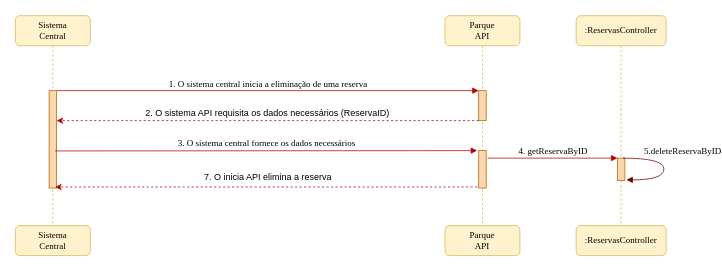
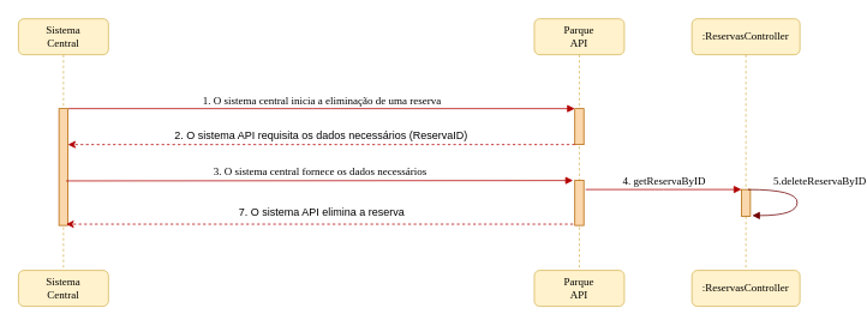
  <mxCell id="0" />
  <mxCell id="1" parent="0" />
  <mxCell id="2" value="Parque&lt;br&gt;API" style="shape=umlLifeline;perimeter=lifelinePerimeter;whiteSpace=wrap;html=1;container=1;collapsible=0;recursiveResize=0;outlineConnect=0;rounded=1;shadow=0;comic=0;labelBackgroundColor=none;strokeWidth=1;fontFamily=Verdana;fontSize=12;align=center;fillColor=#fff2cc;strokeColor=#d6b656;" parent="1" vertex="1"><mxGeometry x="593" y="20" width="100" height="280" as="geometry" /></mxCell>
  <mxCell id="3" value="" style="html=1;points=[];perimeter=orthogonalPerimeter;rounded=0;shadow=0;comic=0;labelBackgroundColor=none;strokeWidth=1;fontFamily=Verdana;fontSize=12;align=center;fillColor=#fad7ac;strokeColor=#b46504;" parent="2" vertex="1"><mxGeometry x="45" y="100" width="10" height="40" as="geometry" /></mxCell>
  <mxCell id="4" value="" style="html=1;points=[];perimeter=orthogonalPerimeter;rounded=0;shadow=0;comic=0;labelBackgroundColor=none;strokeWidth=1;fontFamily=Verdana;fontSize=12;align=center;fillColor=#fad7ac;strokeColor=#b46504;" vertex="1" parent="2"><mxGeometry x="45" y="180" width="10" height="50" as="geometry" /></mxCell>
  <mxCell id="5" value="1. O sistema central inicia a eliminação de uma reserva" style="html=1;verticalAlign=bottom;endArrow=block;entryX=0;entryY=0;labelBackgroundColor=none;fontFamily=Verdana;fontSize=12;edgeStyle=elbowEdgeStyle;elbow=vertical;exitX=1;exitY=0;exitDx=0;exitDy=0;exitPerimeter=0;fillColor=#e51400;strokeColor=#B20000;" parent="1" target="3" edge="1"><mxGeometry relative="1" as="geometry"><mxPoint x="75" y="120" as="sourcePoint" /></mxGeometry></mxCell>
  <mxCell id="6" value="" style="endArrow=classic;html=1;dashed=1;entryX=1.6;entryY=0.227;entryDx=0;entryDy=0;entryPerimeter=0;fillColor=#e51400;strokeColor=#B20000;" parent="1" edge="1"><mxGeometry width="50" height="50" relative="1" as="geometry"><mxPoint x="638" y="160" as="sourcePoint" /><mxPoint x="75" y="160" as="targetPoint" /></mxGeometry></mxCell>
- <mxCell id="7" value="7. O inicia API elimina a reserva" style="text;html=1;strokeColor=none;fillColor=none;align=center;verticalAlign=middle;whiteSpace=wrap;rounded=0;" parent="1" vertex="1"><mxGeometry x="111.5" y="226" width="490" height="20" as="geometry" /></mxCell>
+ <mxCell id="7" value="7. O sistema API elimina a reserva" style="text;html=1;strokeColor=none;fillColor=none;align=center;verticalAlign=middle;whiteSpace=wrap;rounded=0;" parent="1" vertex="1"><mxGeometry x="111.5" y="226" width="490" height="20" as="geometry" /></mxCell>
  <mxCell id="8" value="Sistema&lt;br&gt;Central" style="shape=umlLifeline;perimeter=lifelinePerimeter;whiteSpace=wrap;html=1;container=1;collapsible=0;recursiveResize=0;outlineConnect=0;rounded=1;shadow=0;comic=0;labelBackgroundColor=none;strokeWidth=1;fontFamily=Verdana;fontSize=12;align=center;fillColor=#fff2cc;strokeColor=#d6b656;" parent="1" vertex="1"><mxGeometry x="20" y="20" width="100" height="280" as="geometry" /></mxCell>
  <mxCell id="9" value="" style="html=1;points=[];perimeter=orthogonalPerimeter;rounded=0;shadow=0;comic=0;labelBackgroundColor=none;strokeWidth=1;fontFamily=Verdana;fontSize=12;align=center;fillColor=#fad7ac;strokeColor=#b46504;" parent="8" vertex="1"><mxGeometry x="45" y="100" width="10" height="130" as="geometry" /></mxCell>
  <mxCell id="10" value="" style="endArrow=classic;html=1;dashed=1;entryX=1.6;entryY=0.227;entryDx=0;entryDy=0;entryPerimeter=0;fillColor=#e51400;strokeColor=#B20000;" parent="1" edge="1"><mxGeometry width="50" height="50" relative="1" as="geometry"><mxPoint x="636" y="248.57" as="sourcePoint" /><mxPoint x="73" y="248.57" as="targetPoint" /></mxGeometry></mxCell>
  <mxCell id="11" value="3. O sistema central fornece os dados necessários" style="html=1;verticalAlign=bottom;endArrow=block;entryX=0;entryY=0;labelBackgroundColor=none;fontFamily=Verdana;fontSize=12;edgeStyle=elbowEdgeStyle;elbow=vertical;exitX=1;exitY=0;exitDx=0;exitDy=0;exitPerimeter=0;fillColor=#e51400;strokeColor=#B20000;" parent="1" edge="1"><mxGeometry relative="1" as="geometry"><mxPoint x="73" y="200.43" as="sourcePoint" /><mxPoint x="636" y="200.43" as="targetPoint" /></mxGeometry></mxCell>
  <mxCell id="12" value="2. O sistema API requisita os dados necessários (ReservaID)" style="text;html=1;strokeColor=none;fillColor=none;align=center;verticalAlign=middle;whiteSpace=wrap;rounded=0;" parent="1" vertex="1"><mxGeometry x="103" y="140" width="507" height="20" as="geometry" /></mxCell>
  <mxCell id="13" value=":ReservasController" style="shape=umlLifeline;perimeter=lifelinePerimeter;whiteSpace=wrap;html=1;container=1;collapsible=0;recursiveResize=0;outlineConnect=0;rounded=1;shadow=0;comic=0;labelBackgroundColor=none;strokeWidth=1;fontFamily=Verdana;fontSize=12;align=center;fillColor=#fff2cc;strokeColor=#d6b656;" vertex="1" parent="1"><mxGeometry x="768" y="20" width="120" height="280" as="geometry" /></mxCell>
  <mxCell id="14" value="" style="html=1;points=[];perimeter=orthogonalPerimeter;rounded=0;shadow=0;comic=0;labelBackgroundColor=none;strokeWidth=1;fontFamily=Verdana;fontSize=12;align=center;fillColor=#fad7ac;strokeColor=#b46504;" vertex="1" parent="13"><mxGeometry x="55" y="190" width="10" height="30" as="geometry" /></mxCell>
  <mxCell id="15" value="Parque&lt;br&gt;API" style="shape=umlLifeline;perimeter=lifelinePerimeter;whiteSpace=wrap;html=1;container=1;collapsible=0;recursiveResize=0;outlineConnect=0;rounded=1;shadow=0;comic=0;labelBackgroundColor=none;strokeWidth=1;fontFamily=Verdana;fontSize=12;align=center;fillColor=#fff2cc;strokeColor=#d6b656;" vertex="1" parent="1"><mxGeometry x="593" y="300" width="100" height="40" as="geometry" /></mxCell>
  <mxCell id="16" value="Sistema&lt;br&gt;Central" style="shape=umlLifeline;perimeter=lifelinePerimeter;whiteSpace=wrap;html=1;container=1;collapsible=0;recursiveResize=0;outlineConnect=0;rounded=1;shadow=0;comic=0;labelBackgroundColor=none;strokeWidth=1;fontFamily=Verdana;fontSize=12;align=center;fillColor=#fff2cc;strokeColor=#d6b656;" vertex="1" parent="1"><mxGeometry x="20" y="300" width="100" height="40" as="geometry" /></mxCell>
  <mxCell id="17" value=":ReservasController" style="shape=umlLifeline;perimeter=lifelinePerimeter;whiteSpace=wrap;html=1;container=1;collapsible=0;recursiveResize=0;outlineConnect=0;rounded=1;shadow=0;comic=0;labelBackgroundColor=none;strokeWidth=1;fontFamily=Verdana;fontSize=12;align=center;fillColor=#fff2cc;strokeColor=#d6b656;" vertex="1" parent="1"><mxGeometry x="768" y="300" width="120" height="40" as="geometry" /></mxCell>
  <mxCell id="18" value="4. getReservaByID" style="html=1;verticalAlign=bottom;endArrow=block;labelBackgroundColor=none;fontFamily=Verdana;fontSize=12;edgeStyle=elbowEdgeStyle;elbow=vertical;fillColor=#e51400;strokeColor=#B20000;" edge="1" parent="1"><mxGeometry relative="1" as="geometry"><mxPoint x="650" y="210" as="sourcePoint" /><mxPoint x="823" y="210" as="targetPoint" /></mxGeometry></mxCell>
  <mxCell id="19" value="5.deleteReservaByID" style="html=1;verticalAlign=bottom;endArrow=block;labelBackgroundColor=none;fontFamily=Verdana;fontSize=12;elbow=vertical;edgeStyle=orthogonalEdgeStyle;curved=1;exitX=1.038;exitY=0.345;exitPerimeter=0;fillColor=#a20025;strokeColor=#6F0000;" edge="1" parent="1"><mxGeometry x="-0.182" y="25" relative="1" as="geometry"><mxPoint x="830.38" y="210.04" as="sourcePoint" /><mxPoint x="835" y="239" as="targetPoint" /><Array as="points"><mxPoint x="885" y="210" /><mxPoint x="885" y="239" /><mxPoint x="835" y="239" /></Array><mxPoint as="offset" /></mxGeometry></mxCell>
